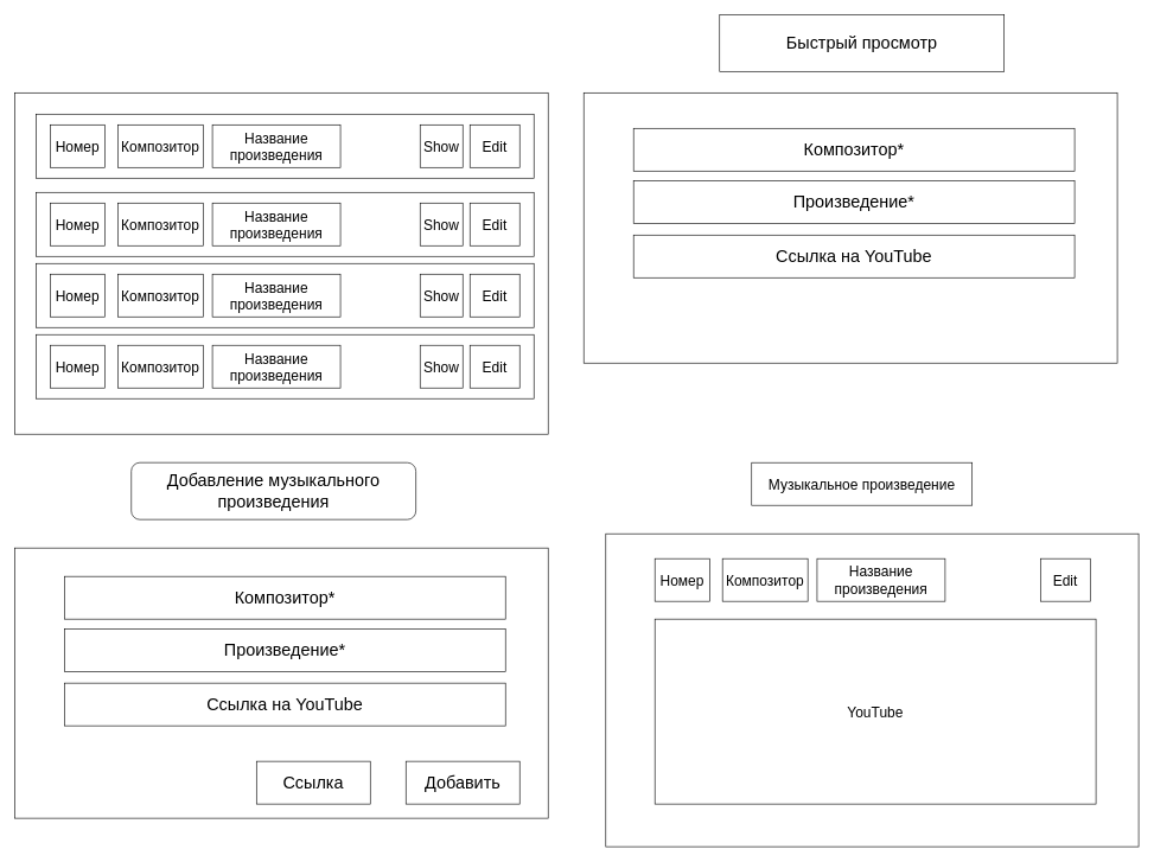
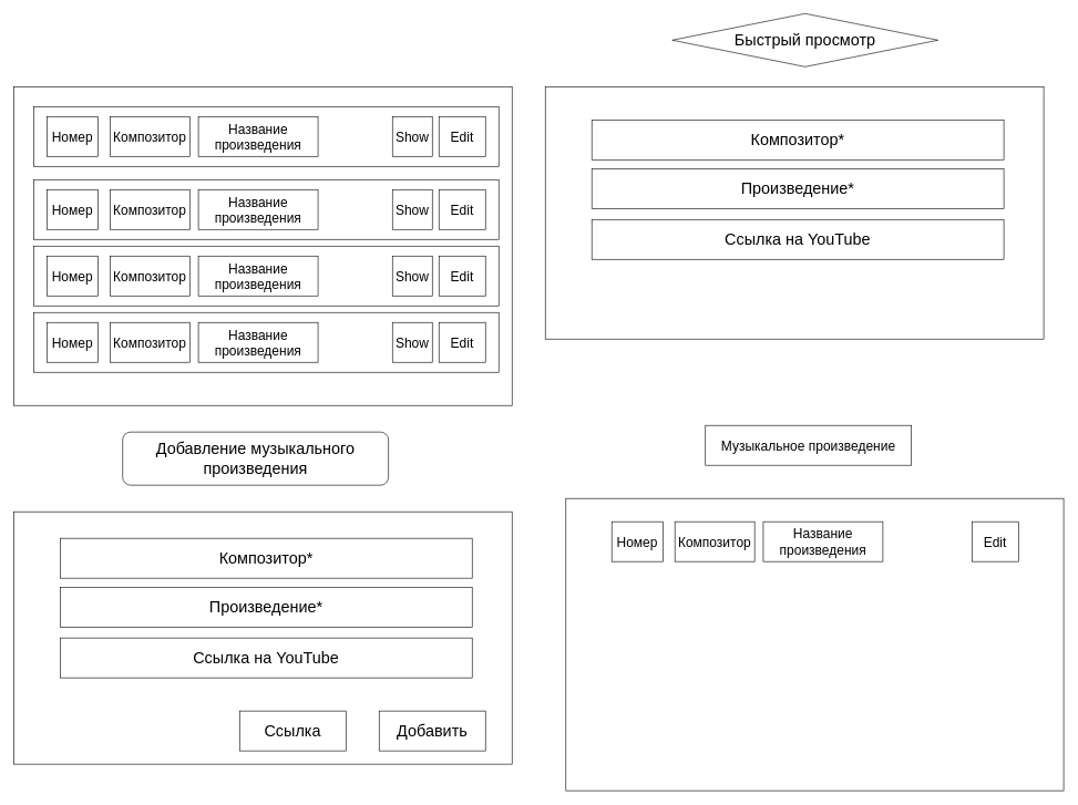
  <mxCell id="0" />
  <mxCell id="1" parent="0" />
  <mxCell id="2" value="" style="rounded=0;whiteSpace=wrap;html=1;fontSize=20;" parent="1" vertex="1"><mxGeometry x="20" y="130" width="750" height="480" as="geometry" /></mxCell>
  <mxCell id="3" value="" style="rounded=0;whiteSpace=wrap;html=1;fontSize=20;" parent="1" vertex="1"><mxGeometry x="50" y="160" width="700" height="90" as="geometry" /></mxCell>
  <mxCell id="4" value="Композитор" style="rounded=0;whiteSpace=wrap;html=1;fontSize=20;" parent="1" vertex="1"><mxGeometry x="165" y="175" width="120" height="60" as="geometry" /></mxCell>
  <mxCell id="5" value="Название произведения" style="rounded=0;whiteSpace=wrap;html=1;fontSize=20;" parent="1" vertex="1"><mxGeometry x="298" y="175" width="180" height="60" as="geometry" /></mxCell>
  <mxCell id="6" value="Номер" style="rounded=0;whiteSpace=wrap;html=1;fontSize=20;" parent="1" vertex="1"><mxGeometry x="70" y="175" width="77" height="60" as="geometry" /></mxCell>
  <mxCell id="7" value="Show" style="rounded=0;whiteSpace=wrap;html=1;fontSize=20;" parent="1" vertex="1"><mxGeometry x="590" y="175" width="60" height="60" as="geometry" /></mxCell>
  <mxCell id="8" value="Edit" style="rounded=0;whiteSpace=wrap;html=1;fontSize=20;" parent="1" vertex="1"><mxGeometry x="660" y="175" width="70" height="60" as="geometry" /></mxCell>
  <mxCell id="9" value="" style="rounded=0;whiteSpace=wrap;html=1;fontSize=20;" parent="1" vertex="1"><mxGeometry x="50" y="270" width="700" height="90" as="geometry" /></mxCell>
  <mxCell id="10" value="Композитор" style="rounded=0;whiteSpace=wrap;html=1;fontSize=20;" parent="1" vertex="1"><mxGeometry x="165" y="285" width="120" height="60" as="geometry" /></mxCell>
  <mxCell id="11" value="Название произведения" style="rounded=0;whiteSpace=wrap;html=1;fontSize=20;" parent="1" vertex="1"><mxGeometry x="298" y="285" width="180" height="60" as="geometry" /></mxCell>
  <mxCell id="12" value="Номер" style="rounded=0;whiteSpace=wrap;html=1;fontSize=20;" parent="1" vertex="1"><mxGeometry x="70" y="285" width="77" height="60" as="geometry" /></mxCell>
  <mxCell id="13" value="Show" style="rounded=0;whiteSpace=wrap;html=1;fontSize=20;" parent="1" vertex="1"><mxGeometry x="590" y="285" width="60" height="60" as="geometry" /></mxCell>
  <mxCell id="14" value="Edit" style="rounded=0;whiteSpace=wrap;html=1;fontSize=20;" parent="1" vertex="1"><mxGeometry x="660" y="285" width="70" height="60" as="geometry" /></mxCell>
  <mxCell id="15" value="" style="rounded=0;whiteSpace=wrap;html=1;fontSize=20;" parent="1" vertex="1"><mxGeometry x="50" y="370" width="700" height="90" as="geometry" /></mxCell>
  <mxCell id="16" value="Композитор" style="rounded=0;whiteSpace=wrap;html=1;fontSize=20;" parent="1" vertex="1"><mxGeometry x="165" y="385" width="120" height="60" as="geometry" /></mxCell>
  <mxCell id="17" value="Название произведения" style="rounded=0;whiteSpace=wrap;html=1;fontSize=20;" parent="1" vertex="1"><mxGeometry x="298" y="385" width="180" height="60" as="geometry" /></mxCell>
  <mxCell id="18" value="Номер" style="rounded=0;whiteSpace=wrap;html=1;fontSize=20;" parent="1" vertex="1"><mxGeometry x="70" y="385" width="77" height="60" as="geometry" /></mxCell>
  <mxCell id="19" value="Show" style="rounded=0;whiteSpace=wrap;html=1;fontSize=20;" parent="1" vertex="1"><mxGeometry x="590" y="385" width="60" height="60" as="geometry" /></mxCell>
  <mxCell id="20" value="Edit" style="rounded=0;whiteSpace=wrap;html=1;fontSize=20;" parent="1" vertex="1"><mxGeometry x="660" y="385" width="70" height="60" as="geometry" /></mxCell>
  <mxCell id="21" value="" style="rounded=0;whiteSpace=wrap;html=1;fontSize=20;" parent="1" vertex="1"><mxGeometry x="50" y="470" width="700" height="90" as="geometry" /></mxCell>
  <mxCell id="22" value="Композитор" style="rounded=0;whiteSpace=wrap;html=1;fontSize=20;" parent="1" vertex="1"><mxGeometry x="165" y="485" width="120" height="60" as="geometry" /></mxCell>
  <mxCell id="23" value="Название произведения" style="rounded=0;whiteSpace=wrap;html=1;fontSize=20;" parent="1" vertex="1"><mxGeometry x="298" y="485" width="180" height="60" as="geometry" /></mxCell>
  <mxCell id="24" value="Номер" style="rounded=0;whiteSpace=wrap;html=1;fontSize=20;" parent="1" vertex="1"><mxGeometry x="70" y="485" width="77" height="60" as="geometry" /></mxCell>
  <mxCell id="25" value="Show" style="rounded=0;whiteSpace=wrap;html=1;fontSize=20;" parent="1" vertex="1"><mxGeometry x="590" y="485" width="60" height="60" as="geometry" /></mxCell>
  <mxCell id="26" value="Edit" style="rounded=0;whiteSpace=wrap;html=1;fontSize=20;" parent="1" vertex="1"><mxGeometry x="660" y="485" width="70" height="60" as="geometry" /></mxCell>
- <mxCell id="27" value="Музыкальное произведение" style="rounded=0;whiteSpace=wrap;html=1;fontSize=20;" parent="1" vertex="1"><mxGeometry x="1056" y="650" width="310" height="60" as="geometry" /></mxCell>
+ <mxCell id="27" value="Музыкальное произведение" style="rounded=0;whiteSpace=wrap;html=1;fontSize=20;" parent="1" vertex="1"><mxGeometry x="1061" y="640" width="310" height="60" as="geometry" /></mxCell>
  <mxCell id="28" value="" style="rounded=0;whiteSpace=wrap;html=1;fontSize=20;" parent="1" vertex="1"><mxGeometry x="851" y="750" width="749" height="440" as="geometry" /></mxCell>
  <mxCell id="29" value="Композитор" style="rounded=0;whiteSpace=wrap;html=1;fontSize=20;" parent="1" vertex="1"><mxGeometry x="1015" y="785" width="120" height="60" as="geometry" /></mxCell>
  <mxCell id="30" value="Название произведения" style="rounded=0;whiteSpace=wrap;html=1;fontSize=20;" parent="1" vertex="1"><mxGeometry x="1148" y="785" width="180" height="60" as="geometry" /></mxCell>
  <mxCell id="31" value="Номер" style="rounded=0;whiteSpace=wrap;html=1;fontSize=20;" parent="1" vertex="1"><mxGeometry x="920" y="785" width="77" height="60" as="geometry" /></mxCell>
- <mxCell id="32" value="YouTube" style="rounded=0;whiteSpace=wrap;html=1;fontSize=20;" parent="1" vertex="1"><mxGeometry x="920" y="870" width="620" height="260" as="geometry" /></mxCell>
  <mxCell id="33" value="Edit" style="rounded=0;whiteSpace=wrap;html=1;fontSize=20;" parent="1" vertex="1"><mxGeometry x="1462" y="785" width="70" height="60" as="geometry" /></mxCell>
  <mxCell id="34" value="" style="rounded=0;whiteSpace=wrap;html=1;" parent="1" vertex="1"><mxGeometry x="20" y="770" width="750" height="380" as="geometry" /></mxCell>
  <mxCell id="35" value="&lt;font style=&quot;font-size: 24px;&quot;&gt;Добавление музыкального произведения&lt;/font&gt;" style="whiteSpace=wrap;html=1;rounded=1;" parent="1" vertex="1"><mxGeometry x="184" y="650" width="400" height="80" as="geometry" /></mxCell>
  <mxCell id="36" value="Композитор*" style="rounded=0;whiteSpace=wrap;html=1;fontSize=24;" parent="1" vertex="1"><mxGeometry x="90" y="810" width="620" height="60" as="geometry" /></mxCell>
  <mxCell id="37" value="Произведение*" style="rounded=0;whiteSpace=wrap;html=1;fontSize=24;" parent="1" vertex="1"><mxGeometry x="90" y="884" width="620" height="60" as="geometry" /></mxCell>
  <mxCell id="38" value="Ссылка на YouTube" style="rounded=0;whiteSpace=wrap;html=1;fontSize=24;" parent="1" vertex="1"><mxGeometry x="90" y="960" width="620" height="60" as="geometry" /></mxCell>
  <mxCell id="39" value="Ссылка" style="rounded=0;whiteSpace=wrap;html=1;fontSize=24;" parent="1" vertex="1"><mxGeometry x="360" y="1070" width="160" height="60" as="geometry" /></mxCell>
  <mxCell id="40" value="Добавить" style="rounded=0;whiteSpace=wrap;html=1;fontSize=24;" parent="1" vertex="1"><mxGeometry x="570" y="1070" width="160" height="60" as="geometry" /></mxCell>
  <mxCell id="41" value="" style="rounded=0;whiteSpace=wrap;html=1;" vertex="1" parent="1"><mxGeometry x="820" y="130" width="750" height="380" as="geometry" /></mxCell>
- <mxCell id="42" value="&lt;font style=&quot;font-size: 24px;&quot;&gt;Быстрый просмотр&lt;/font&gt;" style="rounded=0;whiteSpace=wrap;html=1;" vertex="1" parent="1"><mxGeometry x="1011" y="20" width="400" height="80" as="geometry" /></mxCell>
+ <mxCell id="42" value="&lt;font style=&quot;font-size: 24px;&quot;&gt;Быстрый просмотр&lt;/font&gt;" style="rhombus;whiteSpace=wrap;html=1;" vertex="1" parent="1"><mxGeometry x="1011" y="20" width="400" height="80" as="geometry" /></mxCell>
  <mxCell id="43" value="Композитор*" style="rounded=0;whiteSpace=wrap;html=1;fontSize=24;" vertex="1" parent="1"><mxGeometry x="890" y="180" width="620" height="60" as="geometry" /></mxCell>
  <mxCell id="44" value="Произведение*" style="rounded=0;whiteSpace=wrap;html=1;fontSize=24;" vertex="1" parent="1"><mxGeometry x="890" y="254" width="620" height="60" as="geometry" /></mxCell>
  <mxCell id="45" value="Ссылка на YouTube" style="rounded=0;whiteSpace=wrap;html=1;fontSize=24;" vertex="1" parent="1"><mxGeometry x="890" y="330" width="620" height="60" as="geometry" /></mxCell>
